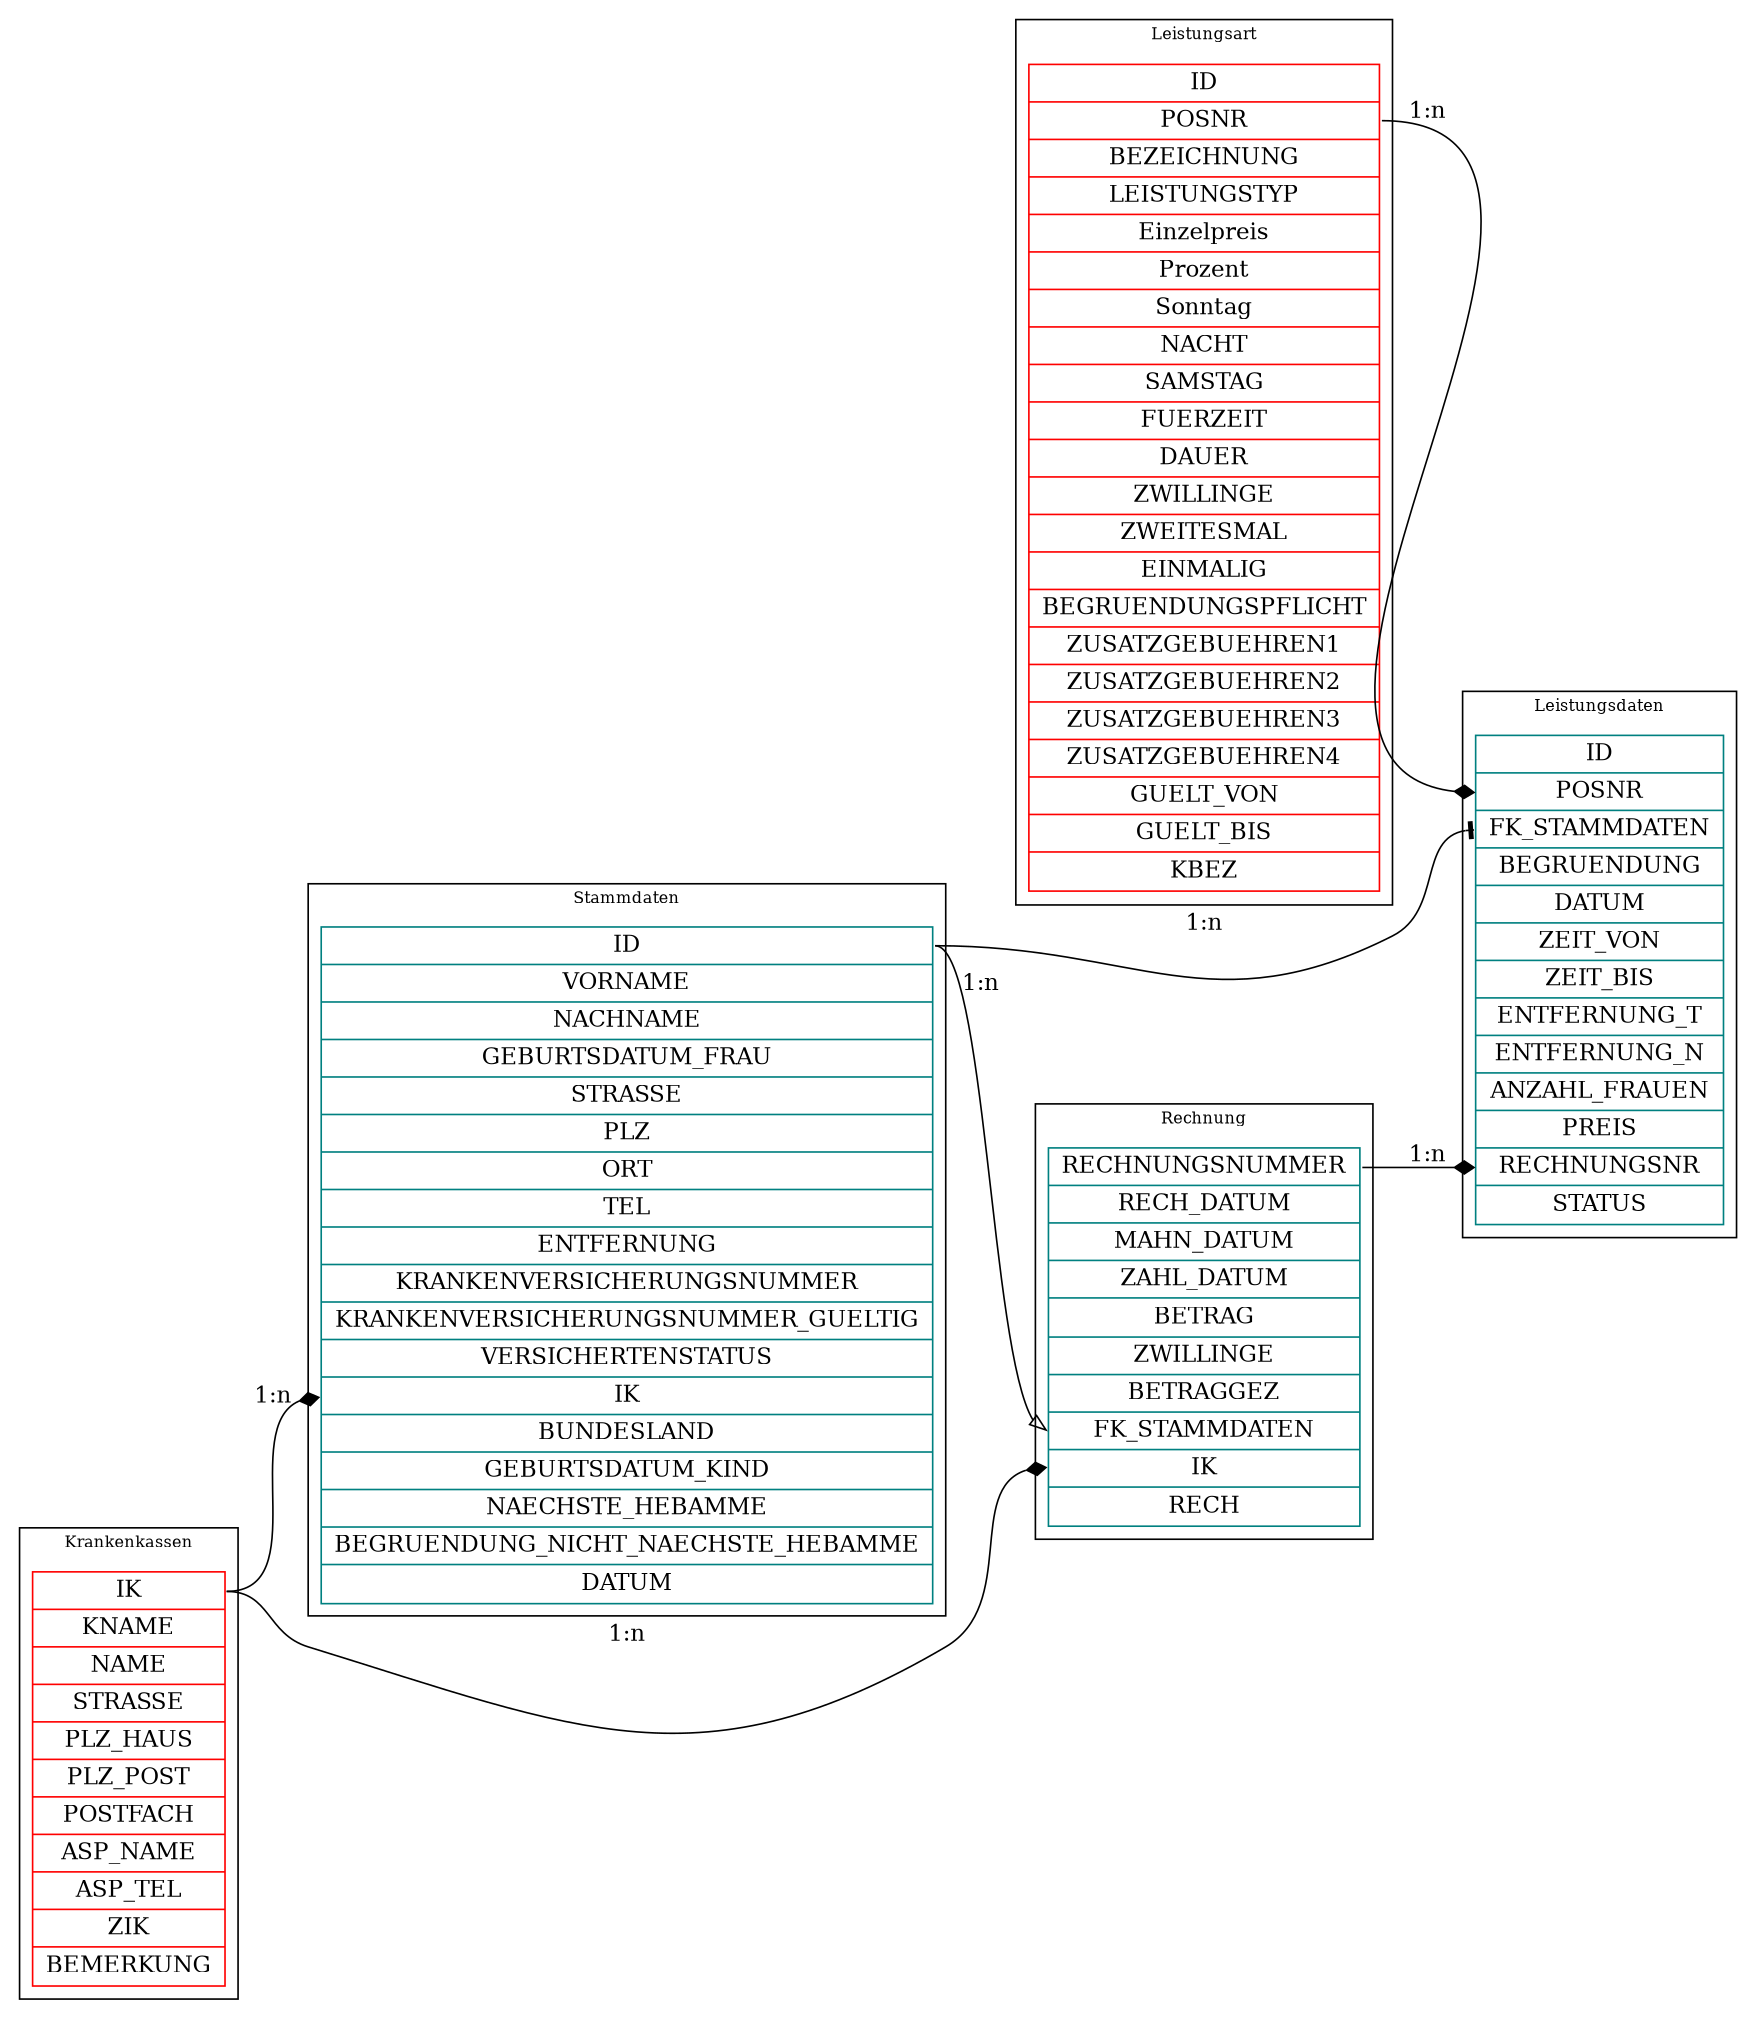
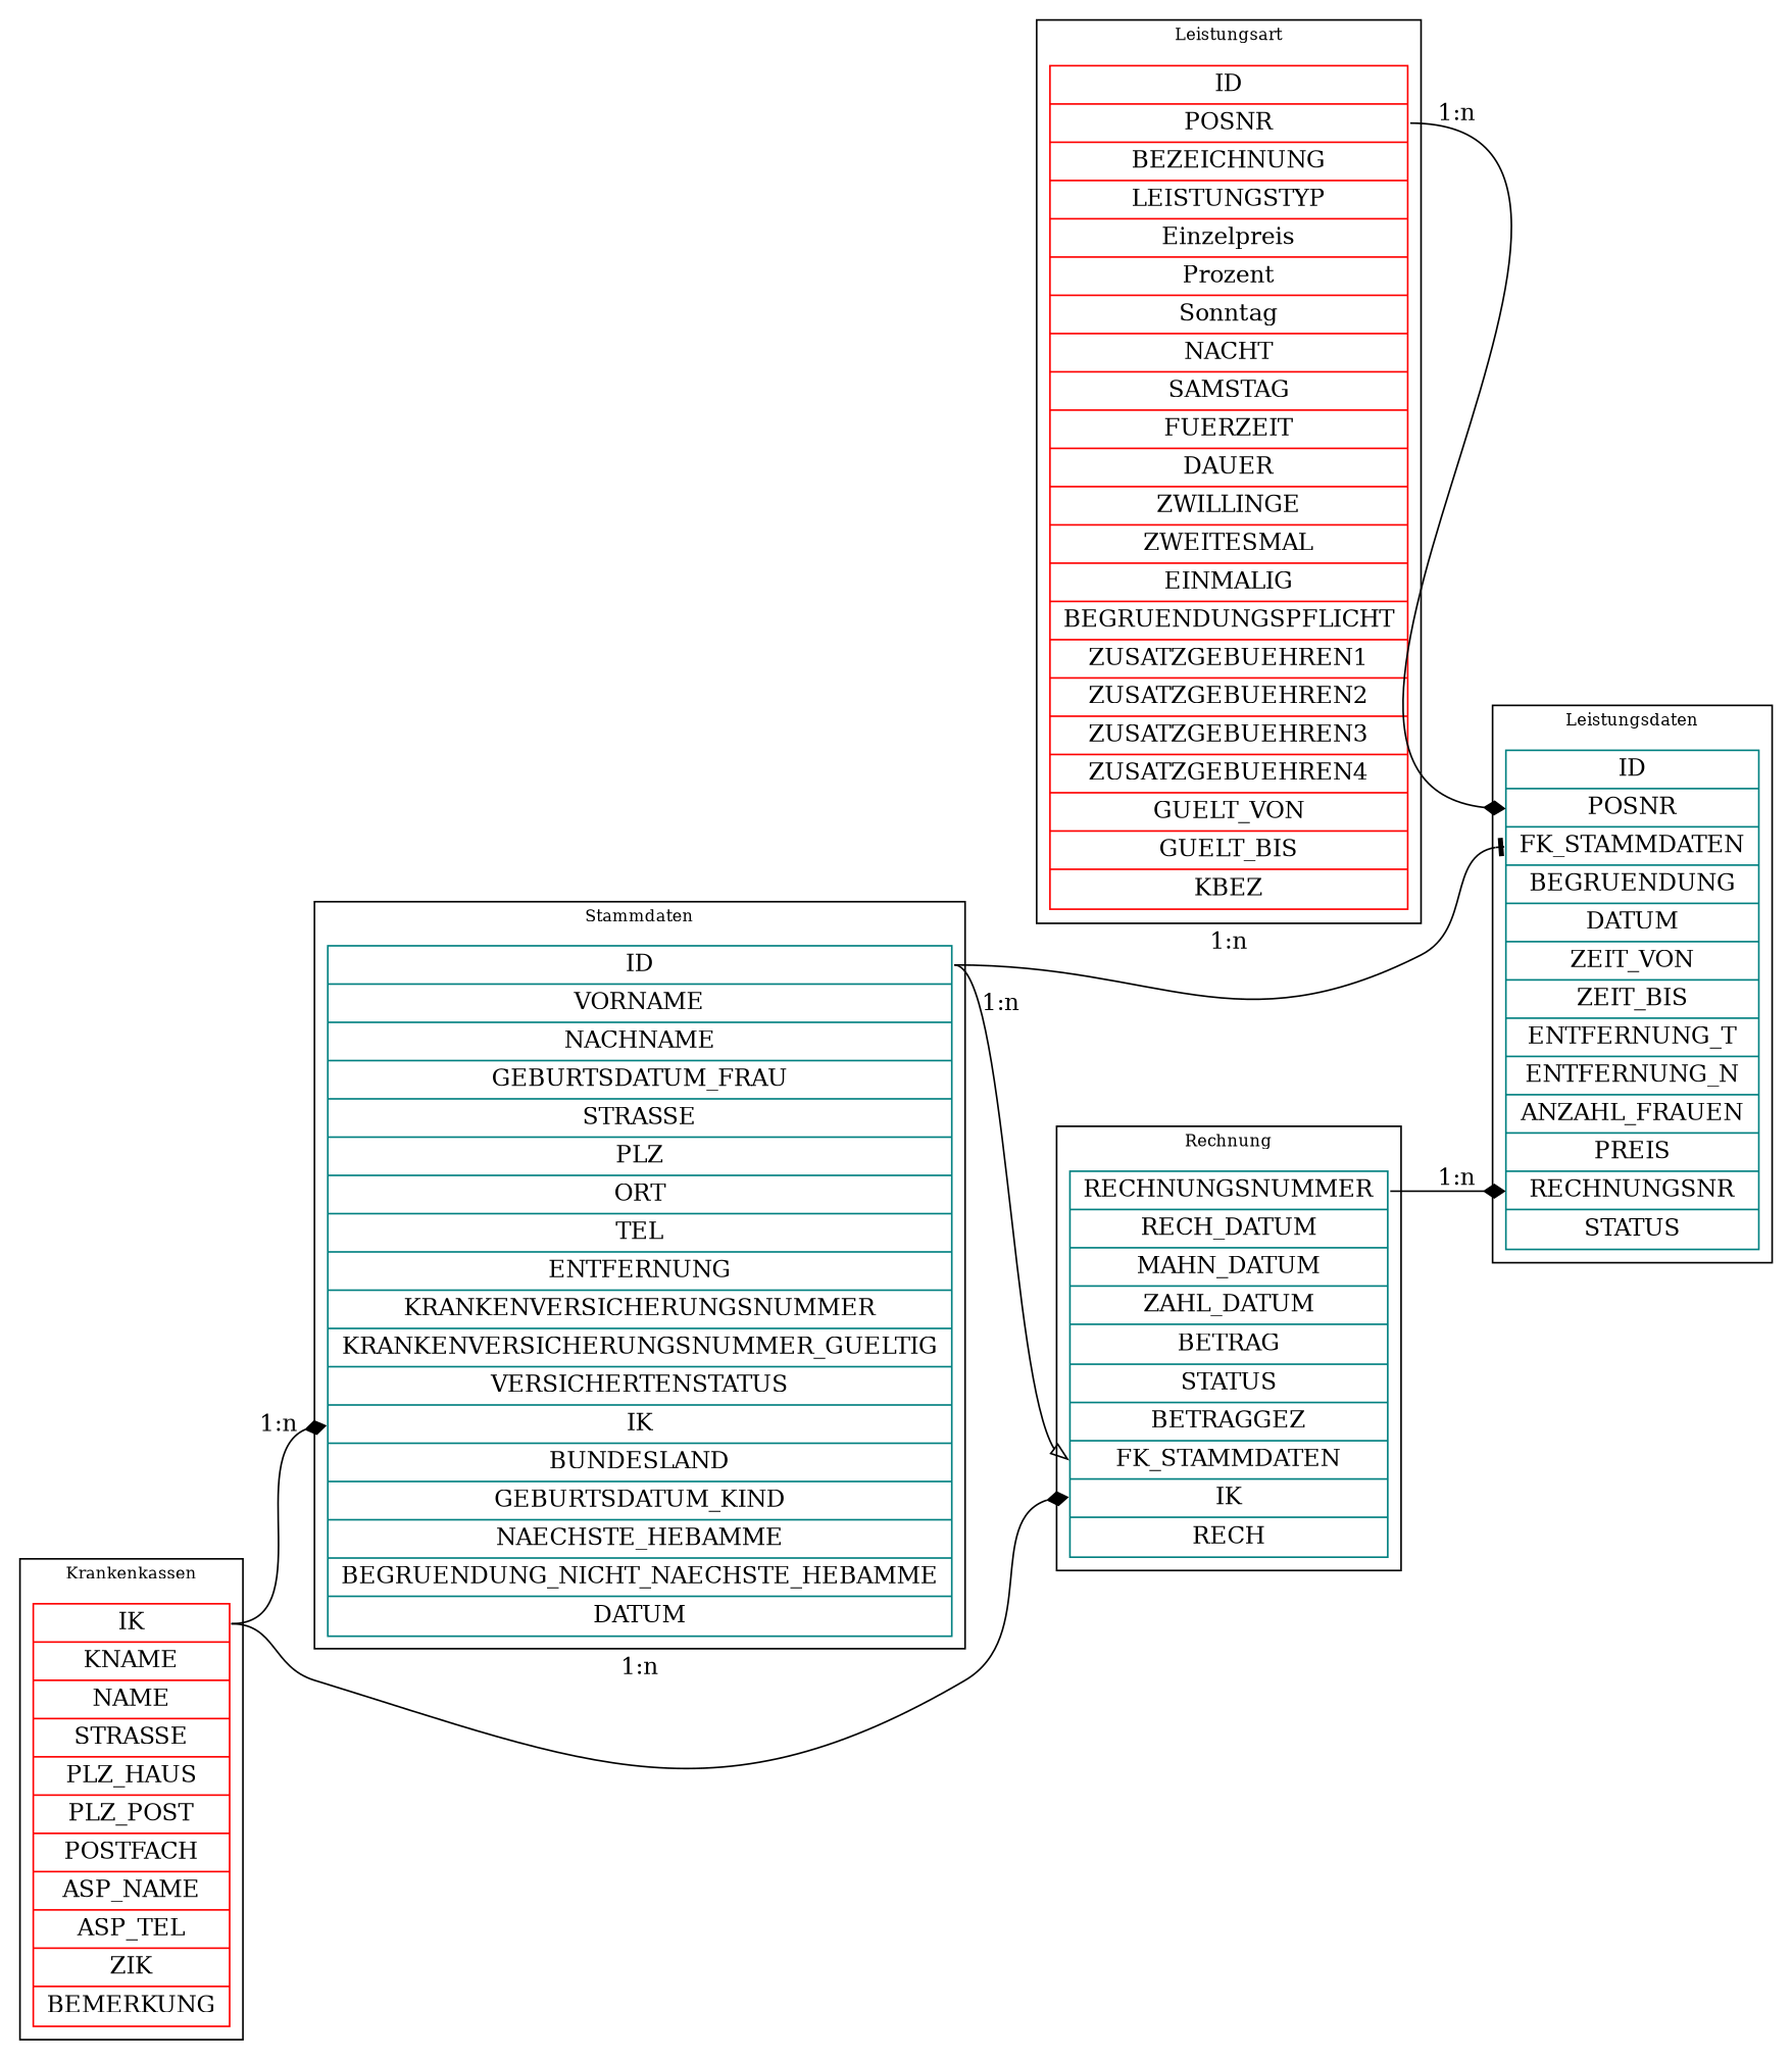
  digraph {
    compound=true
    fontsize=10
    rankdir=LR
    node [shape=record color=teal]
    edge [headport=fk_stammdaten tailport=id arrowhead=diamond]
    n1 [label="<id> ID | <posnr> POSNR | BEZEICHNUNG | LEISTUNGSTYP | Einzelpreis | Prozent | Sonntag | NACHT | SAMSTAG | FUERZEIT | DAUER | ZWILLINGE | ZWEITESMAL | EINMALIG | BEGRUENDUNGSPFLICHT | ZUSATZGEBUEHREN1 | ZUSATZGEBUEHREN2 | ZUSATZGEBUEHREN3 | ZUSATZGEBUEHREN4 | GUELT_VON | GUELT_BIS | KBEZ " color=red]
    n2 [label="<id> ID | <posnr> POSNR | <fk_stammdaten> FK_STAMMDATEN | BEGRUENDUNG | DATUM | ZEIT_VON | ZEIT_BIS | ENTFERNUNG_T | ENTFERNUNG_N | ANZAHL_FRAUEN | PREIS | <rechnungsnr> RECHNUNGSNR | STATUS "]
    n3 [label="<id> ID | VORNAME | NACHNAME | GEBURTSDATUM_FRAU | STRASSE | PLZ | ORT | TEL | ENTFERNUNG | KRANKENVERSICHERUNGSNUMMER | KRANKENVERSICHERUNGSNUMMER_GUELTIG | VERSICHERTENSTATUS | <ik> IK | BUNDESLAND | GEBURTSDATUM_KIND | NAECHSTE_HEBAMME | BEGRUENDUNG_NICHT_NAECHSTE_HEBAMME | DATUM "]
    n4 [label="<ik> IK | KNAME | NAME | STRASSE | PLZ_HAUS | PLZ_POST | POSTFACH | ASP_NAME | ASP_TEL | ZIK | BEMERKUNG " color=red]
-   n5 [label="<rechnungsnr> RECHNUNGSNUMMER | RECH_DATUM | MAHN_DATUM | ZAHL_DATUM | BETRAG | ZWILLINGE | BETRAGGEZ | <fk_stammdaten> FK_STAMMDATEN | <ik> IK | RECH "]
+   n5 [label="<rechnungsnr> RECHNUNGSNUMMER | RECH_DATUM | MAHN_DATUM | ZAHL_DATUM | BETRAG | STATUS | BETRAGGEZ | <fk_stammdaten> FK_STAMMDATEN | <ik> IK | RECH "]
    subgraph cluster_1 {
      label=Leistungsart
      n1
    }
    subgraph cluster_2 {
      label=Leistungsdaten
      n2
    }
    subgraph cluster_3 {
      label=Stammdaten
      n3
    }
    subgraph cluster_4 {
      label=Krankenkassen
      n4
    }
    subgraph cluster_5 {
      label=Rechnung
      n5
    }
    n1 -> n2 [headport=posnr label="1:n" tailport=posnr]
    n3 -> n2 [label="1:n" arrowhead=tee]
    n3 -> n5 [label="1:n" arrowhead=onormal]
    n4 -> n3 [headport=ik label="1:n" tailport=ik]
    n4 -> n5 [headport=ik label="1:n" tailport=ik]
    n5 -> n2 [headport=rechnungsnr label="1:n" tailport=rechnungsnr]
  }
